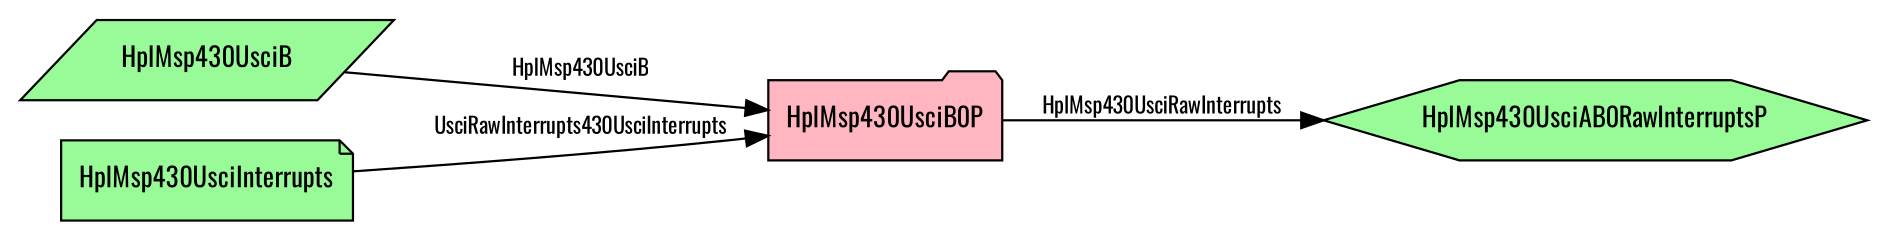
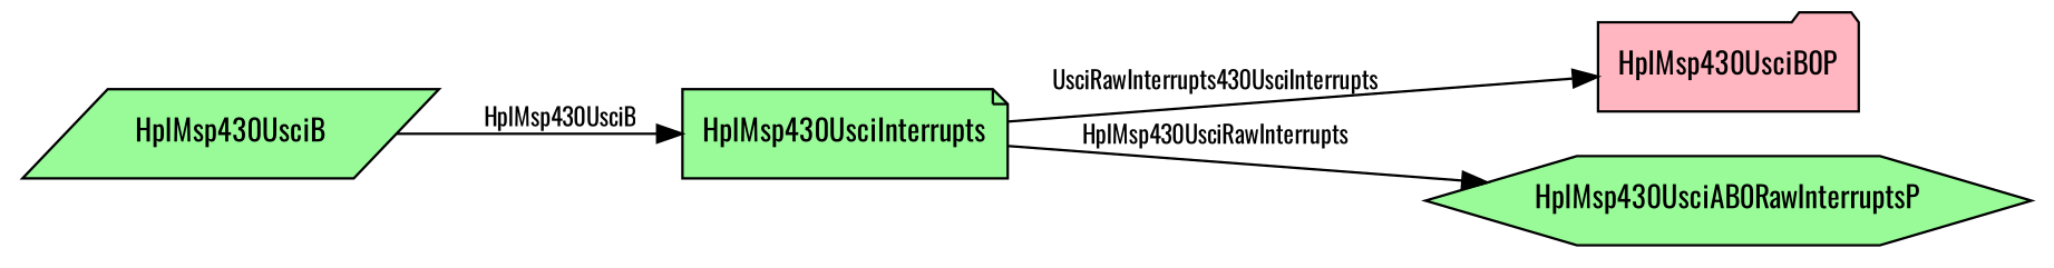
  digraph {
    fontname=Oswald
    rankdir=LR
    node [fillcolor=palegreen fontname=Oswald fontsize=12 style=filled]
    edge [fontname=Oswald fontsize=10]
    n1 [label=HplMsp430UsciB shape=parallelogram]
    HplMsp430UsciB0P [fillcolor=lightpink shape=folder]
    HplMsp430UsciAB0RawInterruptsP [shape=hexagon]
    n4 [label=HplMsp430UsciInterrupts shape=note]
-   n1 -> HplMsp430UsciB0P [label=HplMsp430UsciB]
-   HplMsp430UsciB0P -> HplMsp430UsciAB0RawInterruptsP [label=HplMsp430UsciRawInterrupts]
+   n1 -> n4 [label=HplMsp430UsciB]
+   n4 -> HplMsp430UsciAB0RawInterruptsP [label=HplMsp430UsciRawInterrupts]
    n4 -> HplMsp430UsciB0P [label=UsciRawInterrupts430UsciInterrupts]
  }
